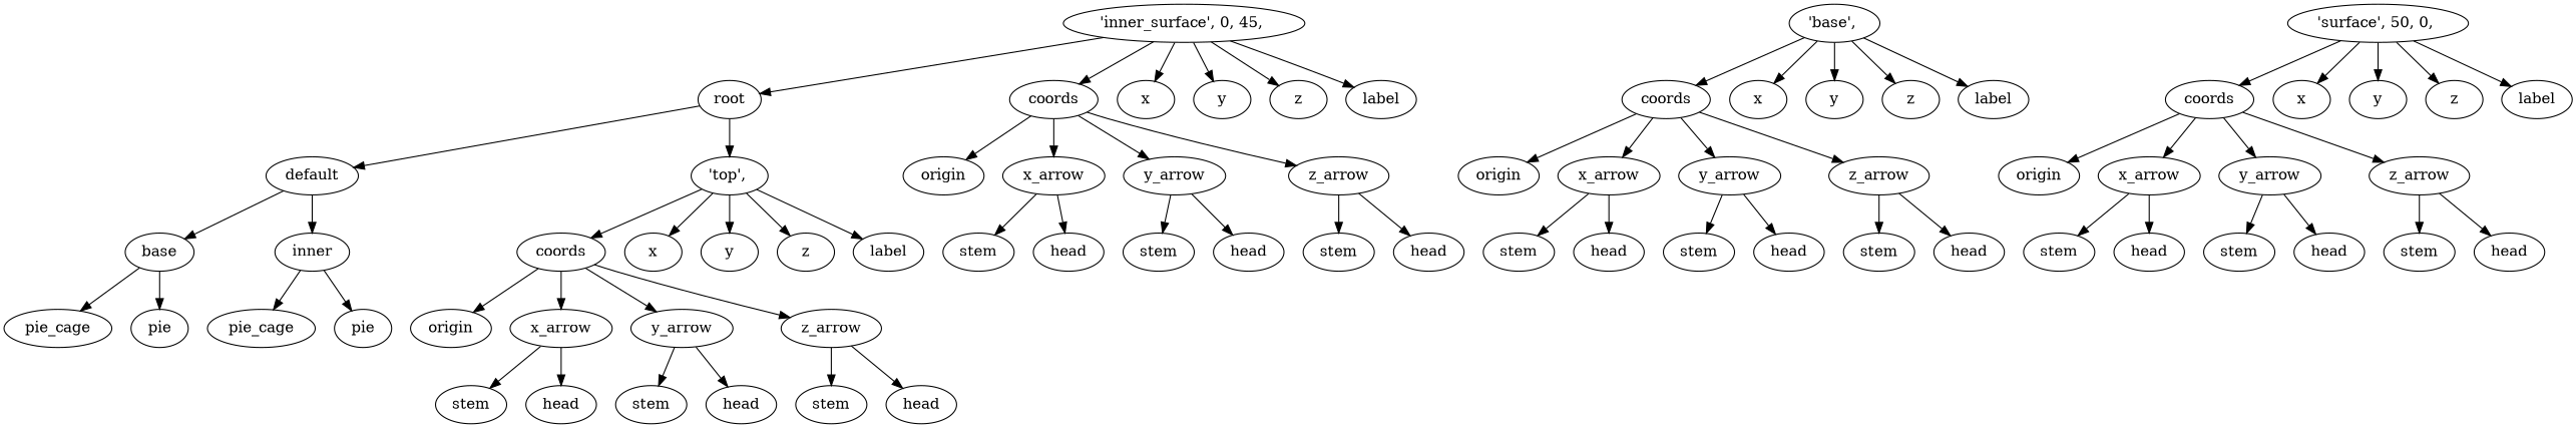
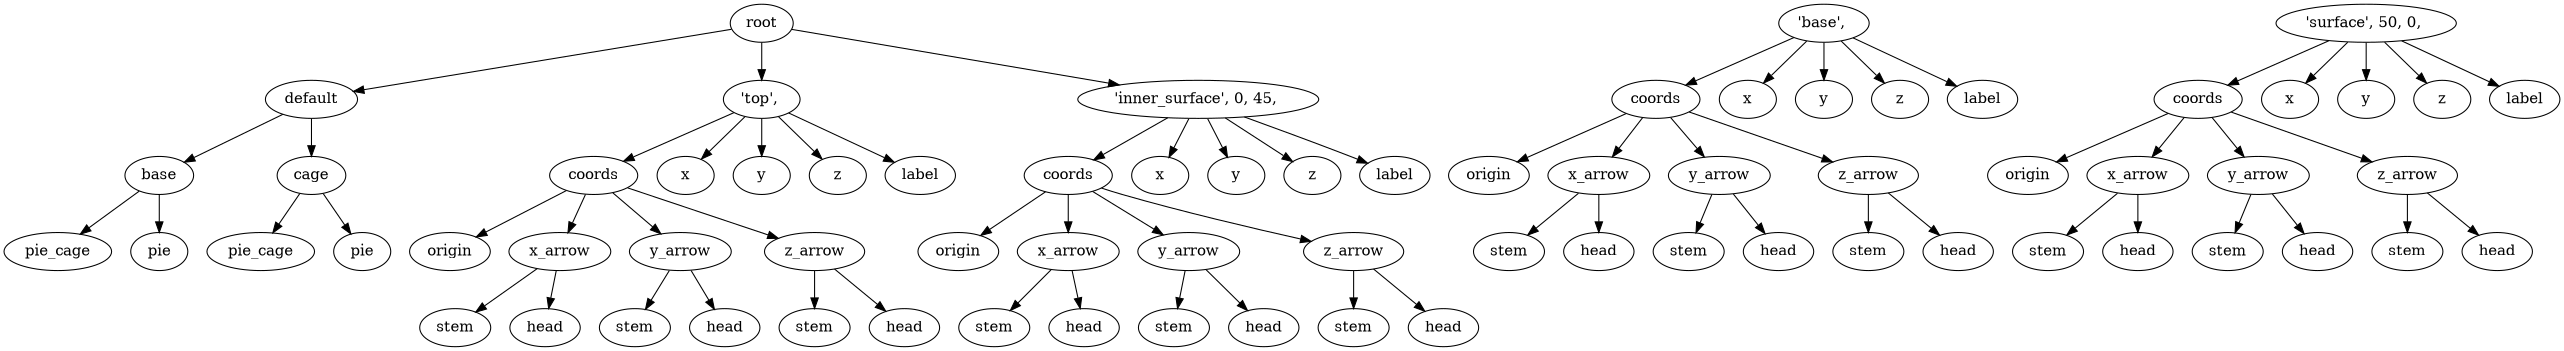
  digraph {
    rankdir=TB
    n1 [label=root]
    n2 [label=default]
    n3 [label="'top',\ "]
    n4 [label="'inner_surface',\ 0,\ 45,\ "]
    n5 [label=base]
-   n6 [label=inner]
+   n6 [label=cage]
    n7 [label=coords]
    n8 [label=x]
    n9 [label=y]
    n10 [label=z]
    n11 [label=label]
    n12 [label="'base',\ "]
    n13 [label=coords]
    n14 [label=x]
    n15 [label=y]
    n16 [label=z]
    n17 [label=label]
    n18 [label="'surface',\ 50,\ 0,\ "]
    n19 [label=coords]
    n20 [label=x]
    n21 [label=y]
    n22 [label=z]
    n23 [label=label]
    n24 [label=coords]
    n25 [label=x]
    n26 [label=y]
    n27 [label=z]
    n28 [label=label]
    n29 [label=pie_cage]
    n30 [label=pie]
    n31 [label=pie_cage]
    n32 [label=pie]
    n33 [label=origin]
    n34 [label=x_arrow]
    n35 [label=y_arrow]
    n36 [label=z_arrow]
    n37 [label=stem]
    n38 [label=head]
    n39 [label=stem]
    n40 [label=head]
    n41 [label=stem]
    n42 [label=head]
    n43 [label=origin]
    n44 [label=x_arrow]
    n45 [label=y_arrow]
    n46 [label=z_arrow]
    n47 [label=stem]
    n48 [label=head]
    n49 [label=stem]
    n50 [label=head]
    n51 [label=stem]
    n52 [label=head]
    n53 [label=origin]
    n54 [label=x_arrow]
    n55 [label=y_arrow]
    n56 [label=z_arrow]
    n57 [label=stem]
    n58 [label=head]
    n59 [label=stem]
    n60 [label=head]
    n61 [label=stem]
    n62 [label=head]
    n63 [label=origin]
    n64 [label=x_arrow]
    n65 [label=y_arrow]
    n66 [label=z_arrow]
    n67 [label=stem]
    n68 [label=head]
    n69 [label=stem]
    n70 [label=head]
    n71 [label=stem]
    n72 [label=head]
    n1 -> n2
    n1 -> n3
-   n4 -> n1
+   n1 -> n4
    n2 -> n5
    n2 -> n6
    n3 -> n7
    n3 -> n8
    n3 -> n9
    n3 -> n10
    n3 -> n11
    n4 -> n24
    n4 -> n25
    n4 -> n26
    n4 -> n27
    n4 -> n28
    n5 -> n29
    n5 -> n30
    n6 -> n31
    n6 -> n32
    n7 -> n33
    n7 -> n34
    n7 -> n35
    n7 -> n36
    n12 -> n13
    n12 -> n14
    n12 -> n15
    n12 -> n16
    n12 -> n17
    n13 -> n43
    n13 -> n44
    n13 -> n45
    n13 -> n46
    n18 -> n19
    n18 -> n20
    n18 -> n21
    n18 -> n22
    n18 -> n23
    n19 -> n53
    n19 -> n54
    n19 -> n55
    n19 -> n56
    n24 -> n63
    n24 -> n64
    n24 -> n65
    n24 -> n66
    n34 -> n37
    n34 -> n38
    n35 -> n39
    n35 -> n40
    n36 -> n41
    n36 -> n42
    n44 -> n47
    n44 -> n48
    n45 -> n49
    n45 -> n50
    n46 -> n51
    n46 -> n52
    n54 -> n57
    n54 -> n58
    n55 -> n59
    n55 -> n60
    n56 -> n61
    n56 -> n62
    n64 -> n67
    n64 -> n68
    n65 -> n69
    n65 -> n70
    n66 -> n71
    n66 -> n72
  }
